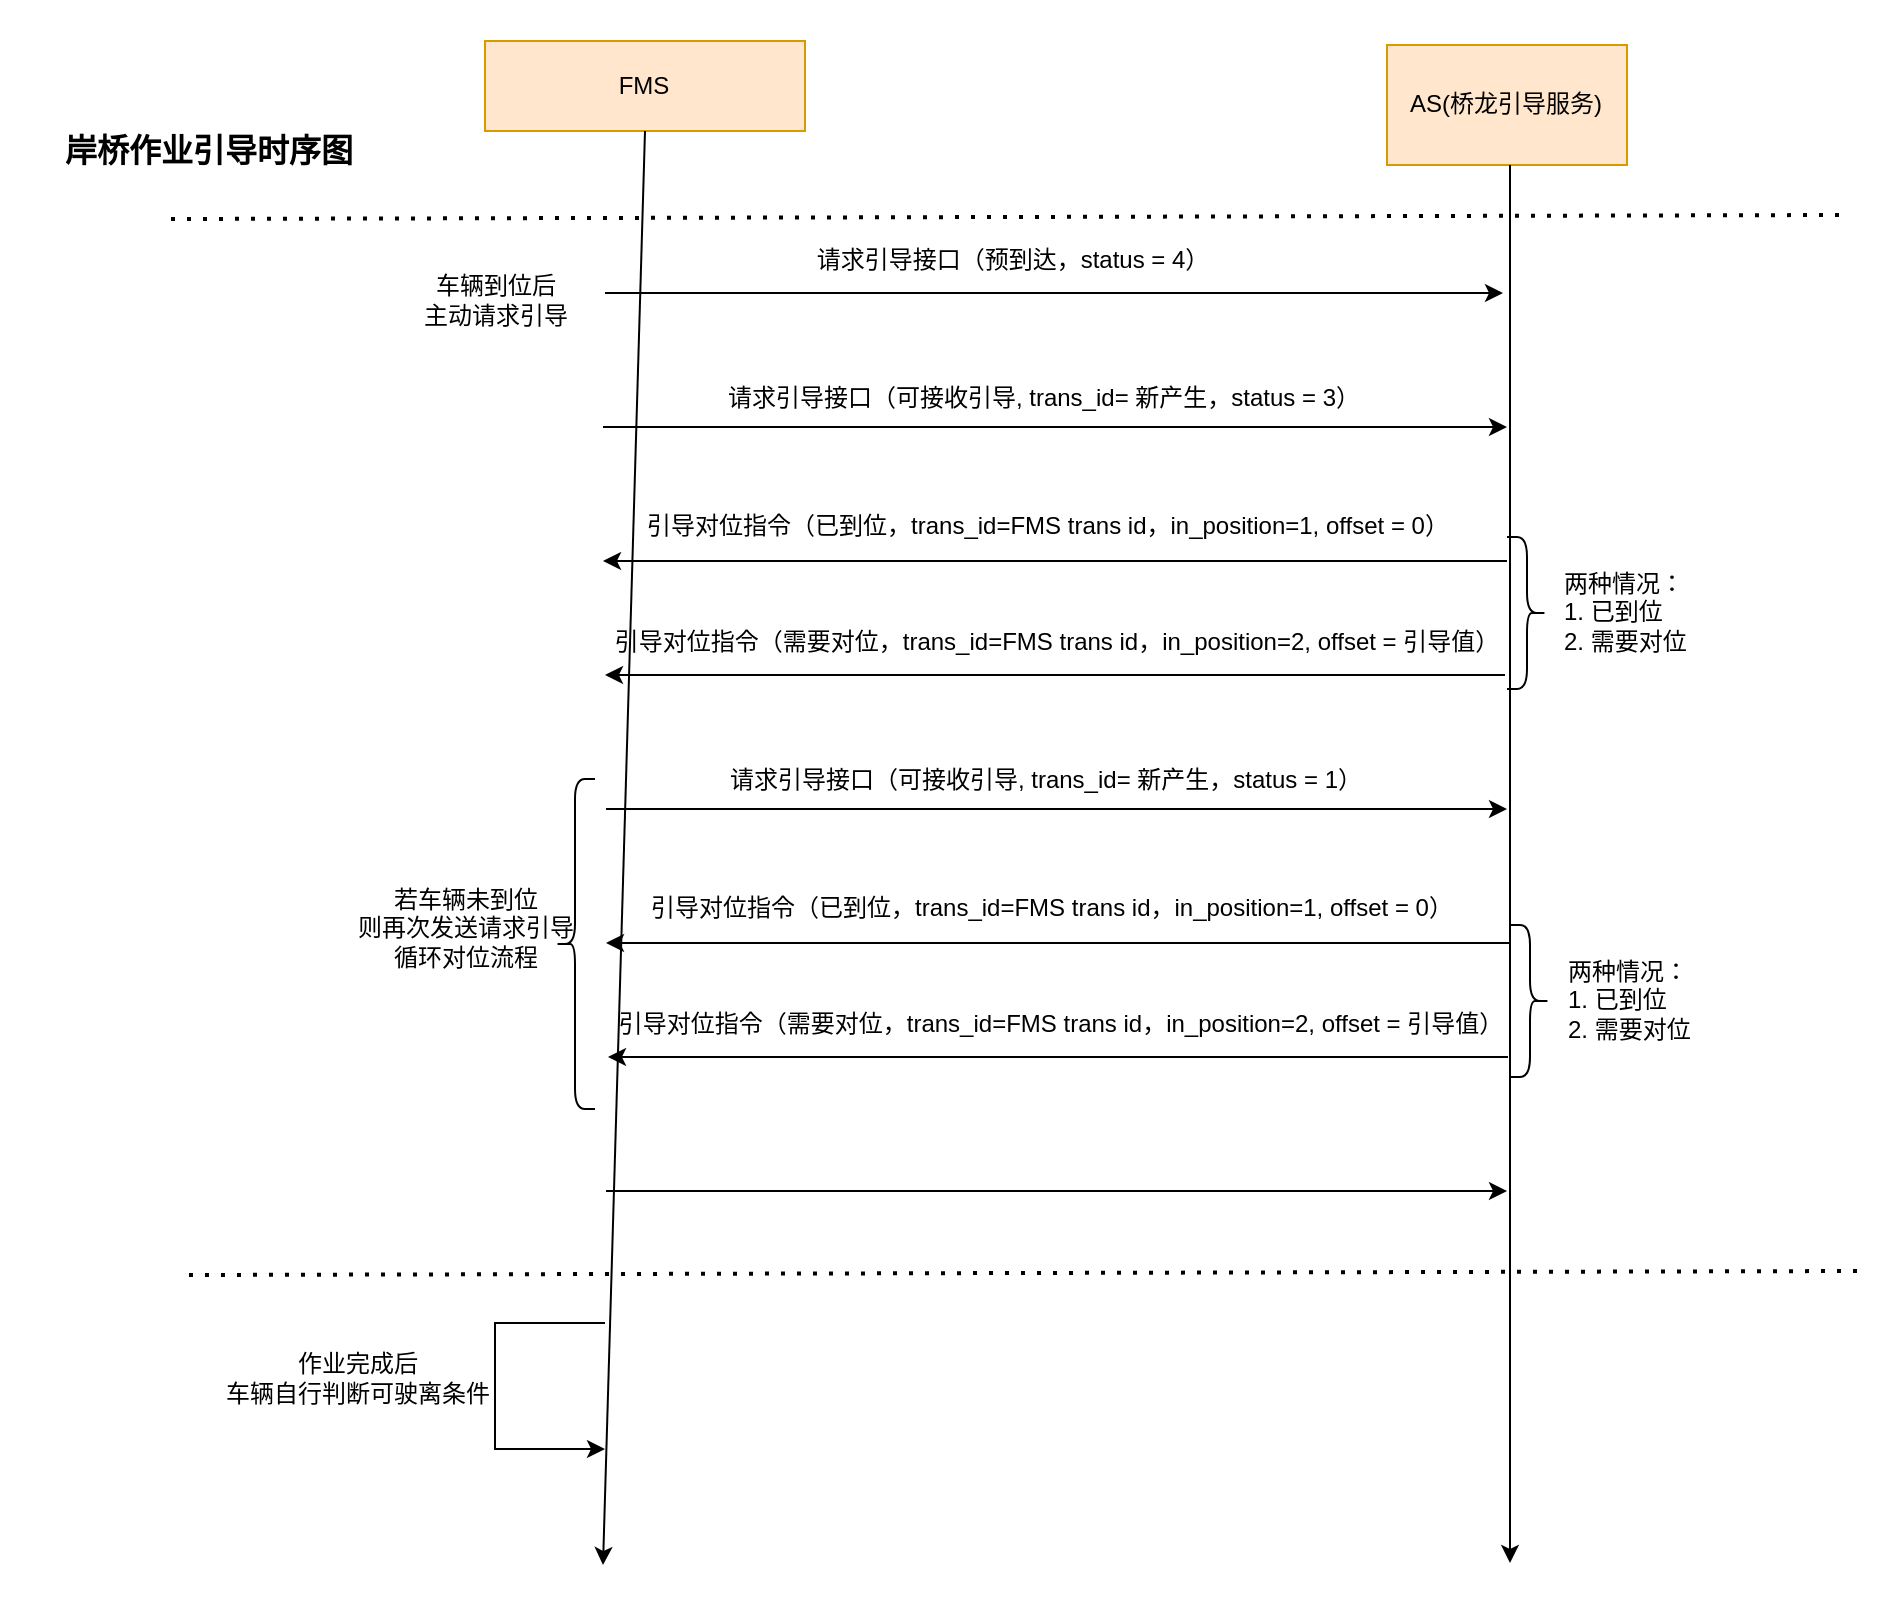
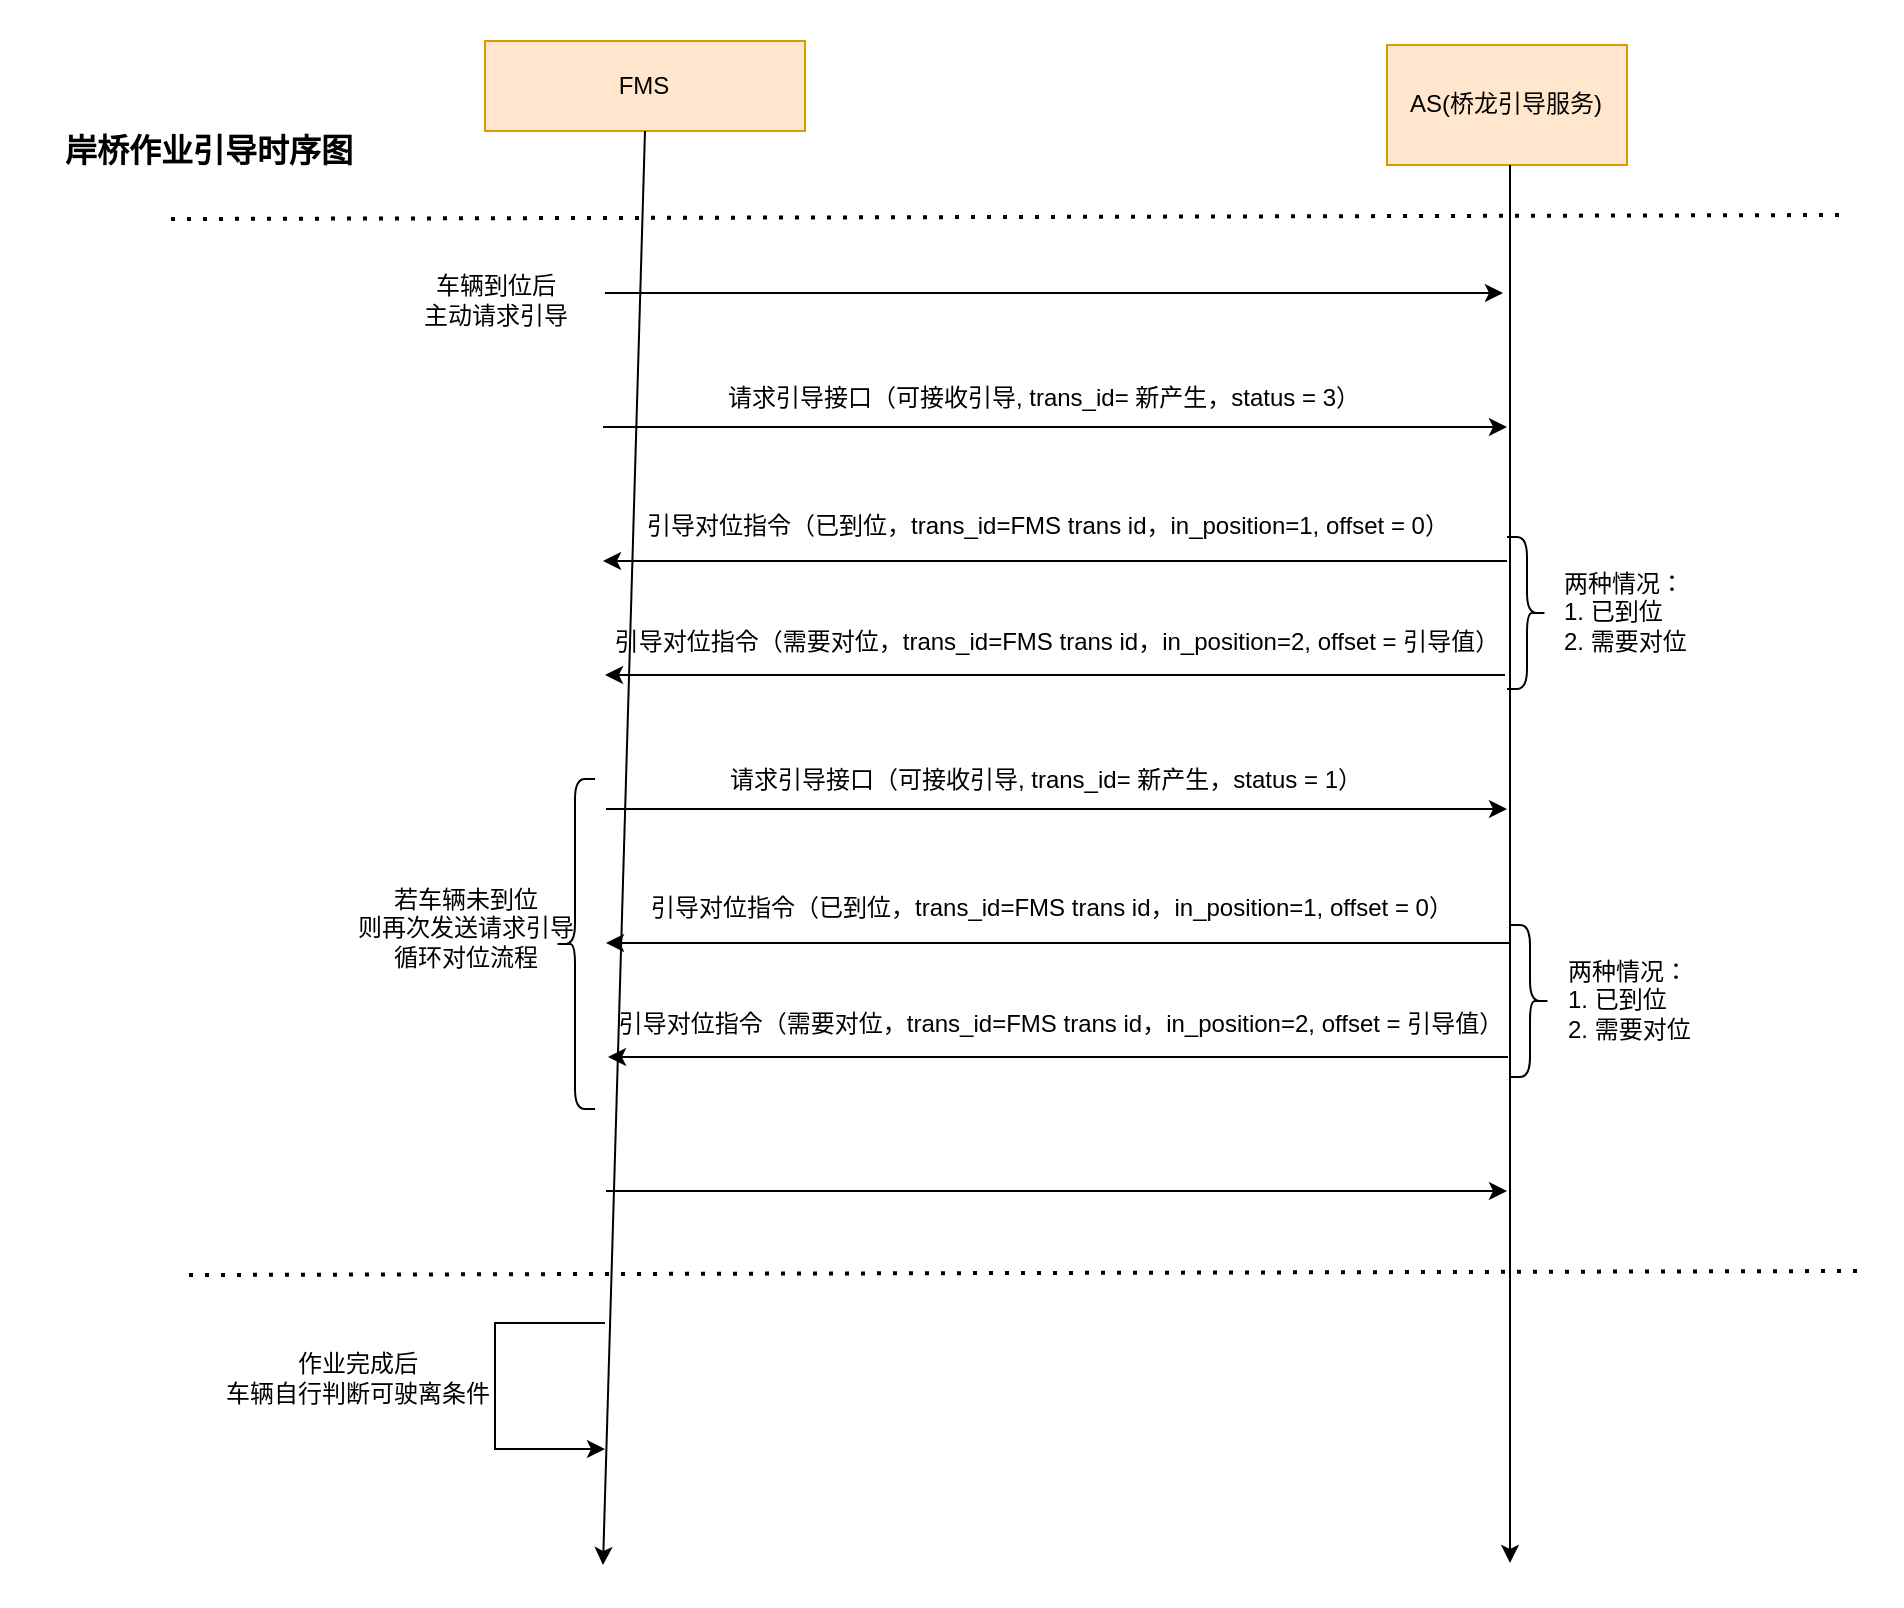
  <mxCell id="0" />
  <mxCell id="1" parent="0" />
  <mxCell id="2" value="FMS" style="rounded=0;whiteSpace=wrap;html=1;fillColor=#ffe6cc;strokeColor=#d79b00;" parent="1" vertex="1"><mxGeometry x="242" y="20" width="160" height="45" as="geometry" /></mxCell>
  <mxCell id="3" value="AS(桥龙引导服务)" style="rounded=0;whiteSpace=wrap;html=1;fillColor=#ffe6cc;strokeColor=#d79b00;" parent="1" vertex="1"><mxGeometry x="693" y="22" width="120" height="60" as="geometry" /></mxCell>
  <mxCell id="4" value="" style="endArrow=classic;html=1;rounded=0;exitX=0.5;exitY=1;exitDx=0;exitDy=0;" parent="1" source="2" edge="1"><mxGeometry width="50" height="50" relative="1" as="geometry"><mxPoint x="301" y="100" as="sourcePoint" /><mxPoint x="301" y="782" as="targetPoint" /></mxGeometry></mxCell>
  <mxCell id="5" value="" style="endArrow=classic;html=1;rounded=0;" parent="1" edge="1"><mxGeometry width="50" height="50" relative="1" as="geometry"><mxPoint x="754.5" y="82" as="sourcePoint" /><mxPoint x="754.5" y="781" as="targetPoint" /></mxGeometry></mxCell>
  <mxCell id="6" value="" style="endArrow=classic;html=1;rounded=0;" parent="1" edge="1"><mxGeometry width="50" height="50" relative="1" as="geometry"><mxPoint x="301" y="213" as="sourcePoint" /><mxPoint x="753" y="213" as="targetPoint" /></mxGeometry></mxCell>
  <mxCell id="7" value="车辆到位后&lt;br&gt;主动请求引导" style="text;strokeColor=none;align=center;fillColor=none;html=1;verticalAlign=middle;whiteSpace=wrap;rounded=0;" parent="1" vertex="1"><mxGeometry x="172.5" y="140" width="150" height="20" as="geometry" /></mxCell>
  <mxCell id="8" value="请求引导接口（可接收引导, trans_id= 新产生，status = 3）" style="text;strokeColor=none;align=center;fillColor=none;html=1;verticalAlign=middle;whiteSpace=wrap;rounded=0;" parent="1" vertex="1"><mxGeometry x="355.5" y="189" width="331.5" height="20" as="geometry" /></mxCell>
  <mxCell id="9" value="" style="endArrow=classic;html=1;rounded=0;" parent="1" edge="1"><mxGeometry width="50" height="50" relative="1" as="geometry"><mxPoint x="302" y="146" as="sourcePoint" /><mxPoint x="751" y="146" as="targetPoint" /></mxGeometry></mxCell>
- <mxCell id="10" value="请求引导接口（预到达，status = 4）" style="text;strokeColor=none;align=center;fillColor=none;html=1;verticalAlign=middle;whiteSpace=wrap;rounded=0;" parent="1" vertex="1"><mxGeometry x="407" y="120" width="199" height="20" as="geometry" /></mxCell>
  <mxCell id="11" value="" style="endArrow=classic;html=1;rounded=0;" parent="1" edge="1"><mxGeometry width="50" height="50" relative="1" as="geometry"><mxPoint x="753" y="280" as="sourcePoint" /><mxPoint x="301" y="280" as="targetPoint" /></mxGeometry></mxCell>
  <mxCell id="12" value="引导对位指令（已到位，trans_id=FMS trans id，in_position=1, offset = 0）" style="text;strokeColor=none;align=center;fillColor=none;html=1;verticalAlign=middle;whiteSpace=wrap;rounded=0;" parent="1" vertex="1"><mxGeometry x="321" y="253" width="406" height="20" as="geometry" /></mxCell>
  <mxCell id="13" value="" style="endArrow=classic;html=1;rounded=0;" parent="1" edge="1"><mxGeometry width="50" height="50" relative="1" as="geometry"><mxPoint x="752" y="337" as="sourcePoint" /><mxPoint x="302" y="337" as="targetPoint" /></mxGeometry></mxCell>
  <mxCell id="14" value="引导对位指令（需要对位，trans_id=FMS trans id，in_position=2, offset = 引导值）" style="text;strokeColor=none;align=center;fillColor=none;html=1;verticalAlign=middle;whiteSpace=wrap;rounded=0;" parent="1" vertex="1"><mxGeometry x="304" y="311" width="449" height="20" as="geometry" /></mxCell>
  <mxCell id="15" value="" style="shape=curlyBracket;whiteSpace=wrap;html=1;rounded=1;flipH=1;labelPosition=right;verticalLabelPosition=middle;align=left;verticalAlign=middle;" parent="1" vertex="1"><mxGeometry x="753" y="268" width="20" height="76" as="geometry" /></mxCell>
  <mxCell id="16" value="两种情况：&lt;br&gt;1. 已到位&lt;br&gt;2. 需要对位" style="text;strokeColor=none;align=left;fillColor=none;html=1;verticalAlign=middle;whiteSpace=wrap;rounded=0;" parent="1" vertex="1"><mxGeometry x="780" y="279.5" width="109" height="53" as="geometry" /></mxCell>
  <mxCell id="17" value="" style="endArrow=classic;html=1;rounded=0;" parent="1" edge="1"><mxGeometry width="50" height="50" relative="1" as="geometry"><mxPoint x="302.5" y="404" as="sourcePoint" /><mxPoint x="753" y="404" as="targetPoint" /></mxGeometry></mxCell>
  <mxCell id="18" value="请求引导接口（可接收引导, trans_id= 新产生，status = 1）" style="text;strokeColor=none;align=center;fillColor=none;html=1;verticalAlign=middle;whiteSpace=wrap;rounded=0;" parent="1" vertex="1"><mxGeometry x="357" y="380" width="331.5" height="20" as="geometry" /></mxCell>
  <mxCell id="19" value="" style="endArrow=classic;html=1;rounded=0;" parent="1" edge="1"><mxGeometry width="50" height="50" relative="1" as="geometry"><mxPoint x="754.5" y="471" as="sourcePoint" /><mxPoint x="302.5" y="471" as="targetPoint" /></mxGeometry></mxCell>
  <mxCell id="20" value="引导对位指令（已到位，trans_id=FMS trans id，in_position=1, offset = 0）" style="text;strokeColor=none;align=center;fillColor=none;html=1;verticalAlign=middle;whiteSpace=wrap;rounded=0;" parent="1" vertex="1"><mxGeometry x="322.5" y="444" width="406" height="20" as="geometry" /></mxCell>
  <mxCell id="21" value="" style="endArrow=classic;html=1;rounded=0;" parent="1" edge="1"><mxGeometry width="50" height="50" relative="1" as="geometry"><mxPoint x="753.5" y="528" as="sourcePoint" /><mxPoint x="303.5" y="528" as="targetPoint" /></mxGeometry></mxCell>
  <mxCell id="22" value="引导对位指令（需要对位，trans_id=FMS trans id，in_position=2, offset = 引导值）" style="text;strokeColor=none;align=center;fillColor=none;html=1;verticalAlign=middle;whiteSpace=wrap;rounded=0;" parent="1" vertex="1"><mxGeometry x="305.5" y="502" width="449" height="20" as="geometry" /></mxCell>
  <mxCell id="23" value="" style="shape=curlyBracket;whiteSpace=wrap;html=1;rounded=1;labelPosition=left;verticalLabelPosition=middle;align=right;verticalAlign=middle;" parent="1" vertex="1"><mxGeometry x="277" y="389" width="20" height="165" as="geometry" /></mxCell>
  <mxCell id="24" value="" style="shape=curlyBracket;whiteSpace=wrap;html=1;rounded=1;flipH=1;labelPosition=right;verticalLabelPosition=middle;align=left;verticalAlign=middle;" parent="1" vertex="1"><mxGeometry x="754.5" y="462" width="20" height="76" as="geometry" /></mxCell>
  <mxCell id="25" value="两种情况：&lt;br&gt;1. 已到位&lt;br&gt;2. 需要对位" style="text;strokeColor=none;align=left;fillColor=none;html=1;verticalAlign=middle;whiteSpace=wrap;rounded=0;" parent="1" vertex="1"><mxGeometry x="781.5" y="473.5" width="109" height="53" as="geometry" /></mxCell>
  <mxCell id="26" value="若车辆未到位&lt;br&gt;则再次发送请求引导&lt;br&gt;循环对位流程" style="text;strokeColor=none;align=center;fillColor=none;html=1;verticalAlign=middle;whiteSpace=wrap;rounded=0;" parent="1" vertex="1"><mxGeometry x="158" y="453.5" width="150" height="20" as="geometry" /></mxCell>
  <mxCell id="27" value="" style="endArrow=classic;html=1;rounded=0;" parent="1" edge="1"><mxGeometry width="50" height="50" relative="1" as="geometry"><mxPoint x="302.5" y="595" as="sourcePoint" /><mxPoint x="753" y="595" as="targetPoint" /></mxGeometry></mxCell>
  <mxCell id="28" value="" style="endArrow=classic;html=1;rounded=0;" parent="1" edge="1"><mxGeometry width="50" height="50" relative="1" as="geometry"><mxPoint x="302" y="661" as="sourcePoint" /><mxPoint x="302" y="724" as="targetPoint" /><Array as="points"><mxPoint x="247" y="661" /><mxPoint x="247" y="724" /></Array></mxGeometry></mxCell>
  <mxCell id="29" value="作业完成后&lt;br&gt;车辆自行判断可驶离条件" style="text;strokeColor=none;align=center;fillColor=none;html=1;verticalAlign=middle;whiteSpace=wrap;rounded=0;" parent="1" vertex="1"><mxGeometry x="104" y="679" width="150" height="20" as="geometry" /></mxCell>
  <mxCell id="30" value="" style="endArrow=none;dashed=1;html=1;dashPattern=1 3;strokeWidth=2;rounded=0;" parent="1" edge="1"><mxGeometry width="50" height="50" relative="1" as="geometry"><mxPoint x="85" y="109" as="sourcePoint" /><mxPoint x="921" y="107" as="targetPoint" /></mxGeometry></mxCell>
  <mxCell id="31" value="" style="endArrow=none;dashed=1;html=1;dashPattern=1 3;strokeWidth=2;rounded=0;" parent="1" edge="1"><mxGeometry width="50" height="50" relative="1" as="geometry"><mxPoint x="94" y="637" as="sourcePoint" /><mxPoint x="930" y="635" as="targetPoint" /></mxGeometry></mxCell>
  <mxCell id="32" value="&lt;b&gt;&lt;font style=&quot;font-size: 16px;&quot;&gt;岸桥作业引导时序图&lt;/font&gt;&lt;/b&gt;" style="text;strokeColor=none;align=center;fillColor=none;html=1;verticalAlign=middle;whiteSpace=wrap;rounded=0;" vertex="1" parent="1"><mxGeometry x="20" y="65" width="169" height="20" as="geometry" /></mxCell>
